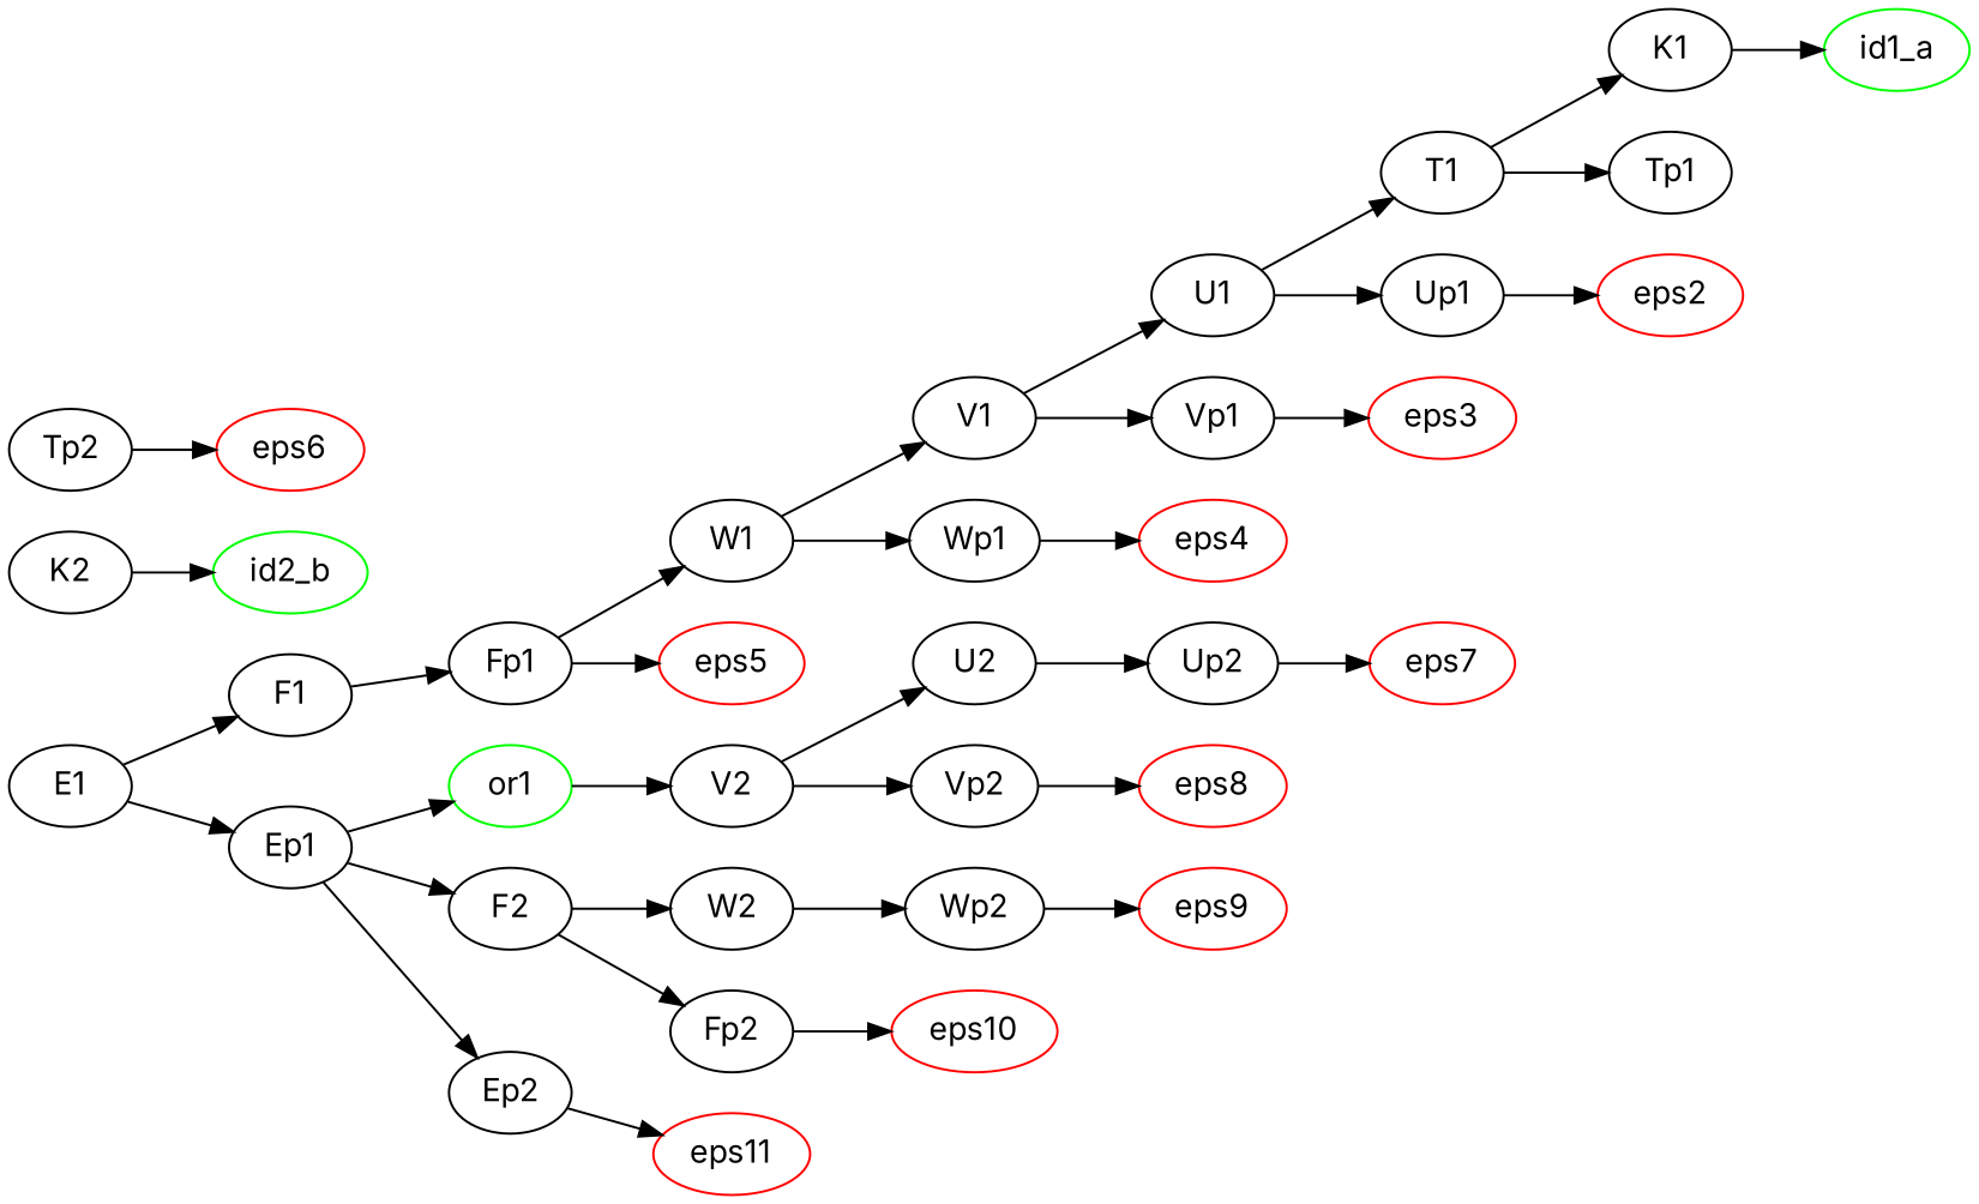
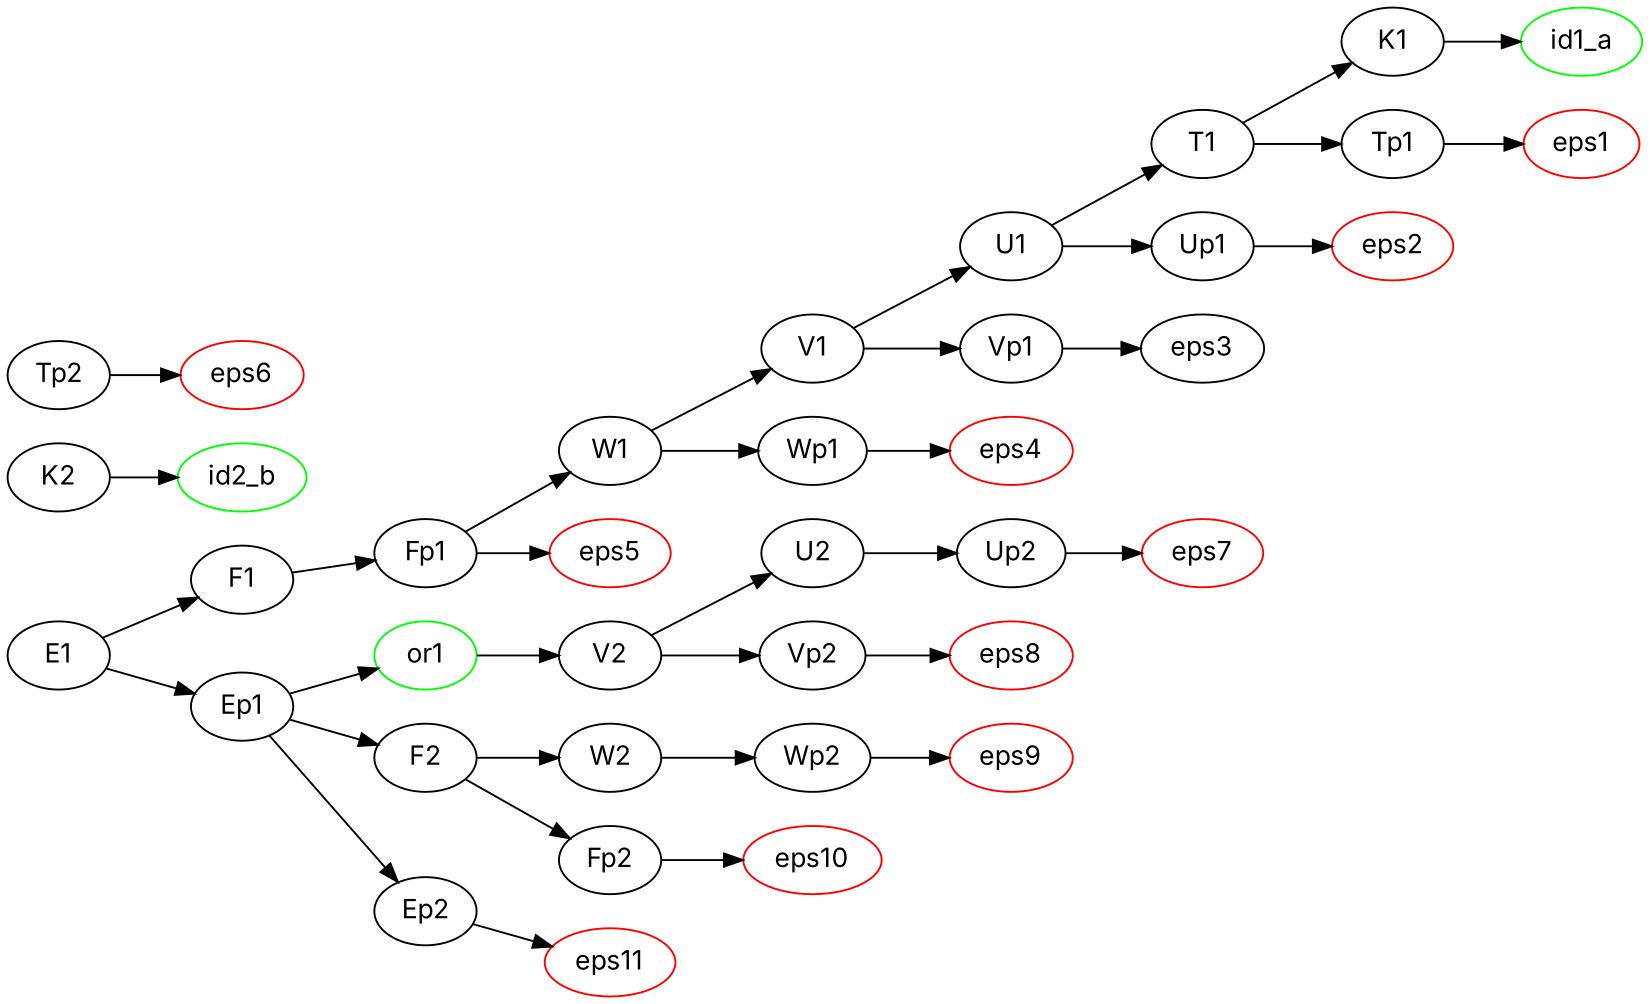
  digraph {
    fontname=Inter
    rankdir=LR
    node [fontname=Inter]
    edge [fontname=Inter]
    E1
    F1
    Ep1
    Fp1
    or1 [color=green]
    F2
    Ep2
    W1
    V1
    Wp1
    eps5 [color=red]
    U1
    Vp1
    eps4 [color=red]
    T1
    Up1
-   eps3 [color=red]
+   eps3 [color=black]
    K1
    Tp1
    eps2 [color=red]
    id1_a [color=green]
+   eps1 [color=red]
    V2
    W2
    Fp2
    eps11 [color=red]
    Wp2
    eps10 [color=red]
    U2
    Vp2
    eps9 [color=red]
    Up2
    eps8 [color=red]
    eps7 [color=red]
    id2_b [color=green]
    K2
    eps6 [color=red]
    Tp2
    E1 -> F1
    E1 -> Ep1
    F1 -> Fp1
    Ep1 -> or1
    Ep1 -> F2
    Ep1 -> Ep2
    Fp1 -> W1
    Fp1 -> eps5
    or1 -> V2
    F2 -> W2
    F2 -> Fp2
    Ep2 -> eps11
    W1 -> V1
    W1 -> Wp1
    V1 -> U1
    V1 -> Vp1
    Wp1 -> eps4
    U1 -> T1
    U1 -> Up1
    Vp1 -> eps3
    T1 -> K1
    T1 -> Tp1
    Up1 -> eps2
    K1 -> id1_a
+   Tp1 -> eps1
    V2 -> U2
    V2 -> Vp2
    W2 -> Wp2
    Fp2 -> eps10
    Wp2 -> eps9
    U2 -> Up2
    Vp2 -> eps8
    Up2 -> eps7
    K2 -> id2_b
    Tp2 -> eps6
  }
